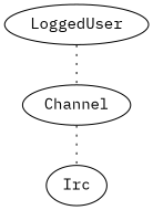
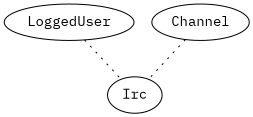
  graph {
    fontname="IBM Plex Mono"
    node [fontname="IBM Plex Mono"]
    edge [fontname="IBM Plex Mono" style=dotted]
    LoggedUser
    Channel
    Irc
-   LoggedUser -- Channel
+   LoggedUser -- Irc
    Channel -- Irc
  }
